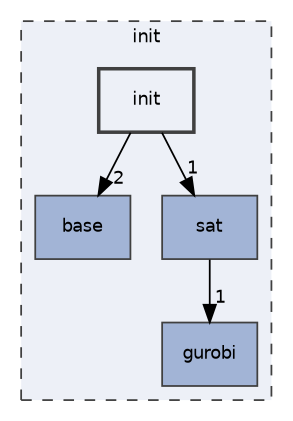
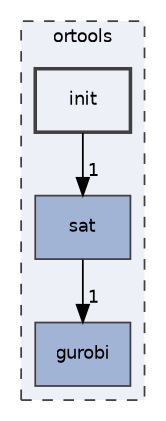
  digraph {
    compound=true
    node [color=grey25 fillcolor="#a2b4d6" fontname=Helvetica fontsize=10 shape=box style="filled,"]
    edge [fontname=Helvetica fontsize=10 headlabel=1 labeldistance=1.5 labelfontname=Helvetica labelfontsize=10]
-   n1 [label=base]
    n2 [label=sat]
    n3 [label=gurobi]
    n4 [fillcolor="#edf0f7" label=init style="filled,bold,"]
    subgraph cluster_1 {
      bgcolor="#edf0f7"
      fontname=Helvetica
      fontsize=10
-     label=init
+     label=ortools
      pencolor=grey25
      style="filled,dashed,"
-     n1
      n2
      n3
      n4
    }
    n2 -> n3
-   n4 -> n1 [headlabel=2]
    n4 -> n2
  }
